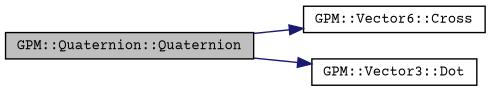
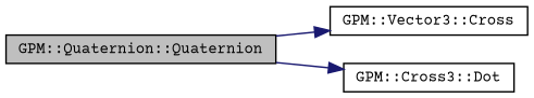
  digraph {
    fontname="Courier Prime"
    rankdir=LR
    node [color=black fillcolor=white fontname="Courier Prime" fontsize=10 shape=record style=filled]
    edge [color=midnightblue fontname="Courier Prime" fontsize=10 labelfontname=Helvetica labelfontsize=10 style=solid]
    n1 [fillcolor=grey75 fontcolor=black height=0.2 label="GPM::Quaternion::Quaternion" width=0.4]
-   n2 [height=0.2 label="GPM::Vector6::Cross" width=0.4]
-   n3 [height=0.2 label="GPM::Vector3::Dot" width=0.4]
+   n2 [height=0.2 label="GPM::Vector3::Cross" width=0.4]
+   n3 [height=0.2 label="GPM::Cross3::Dot" width=0.4]
    n1 -> n2
    n1 -> n3
  }
